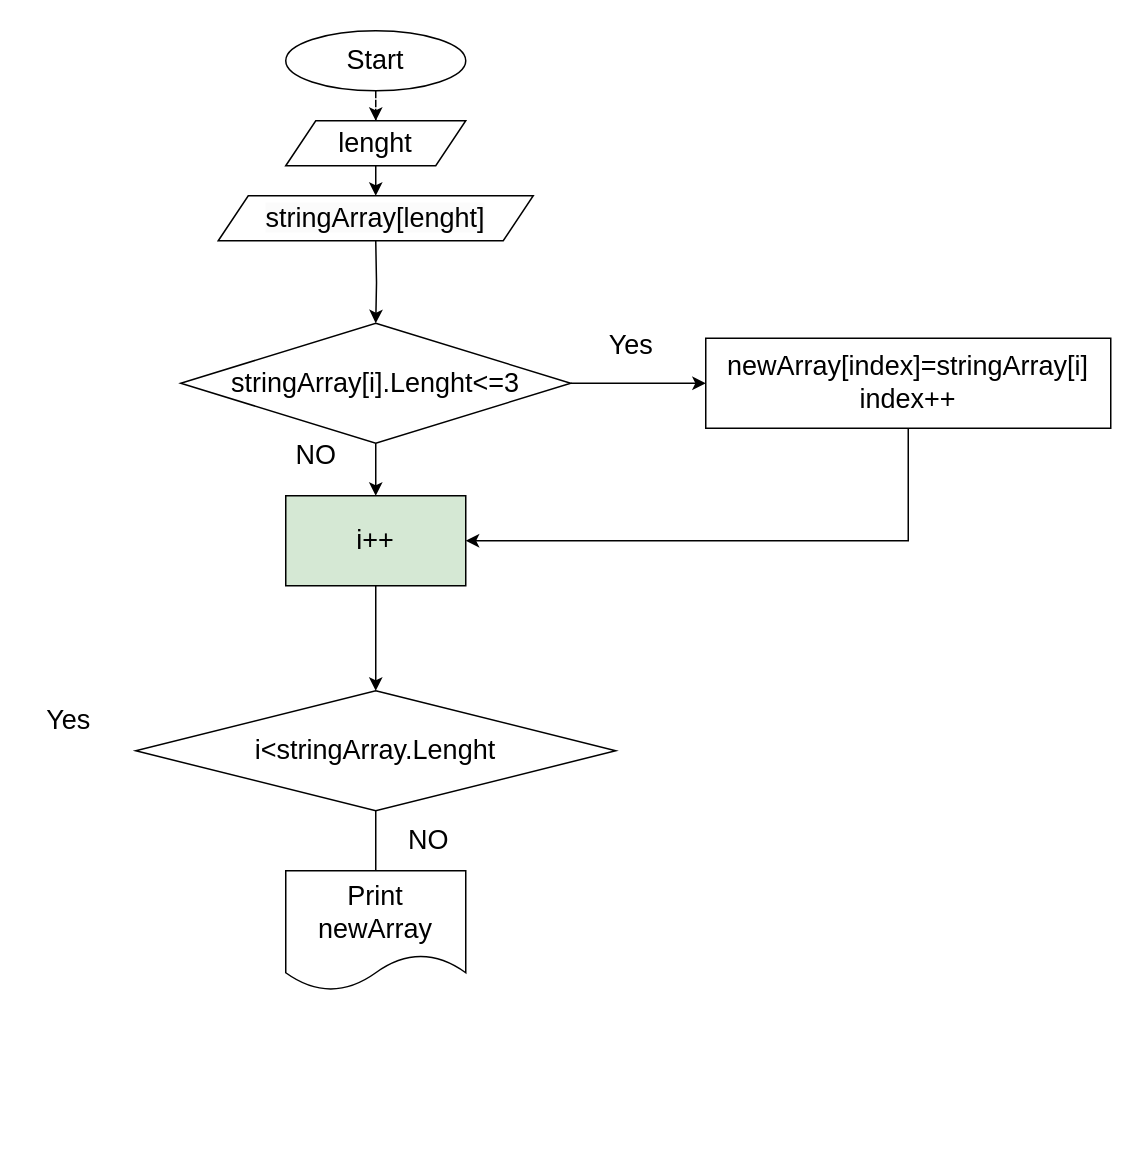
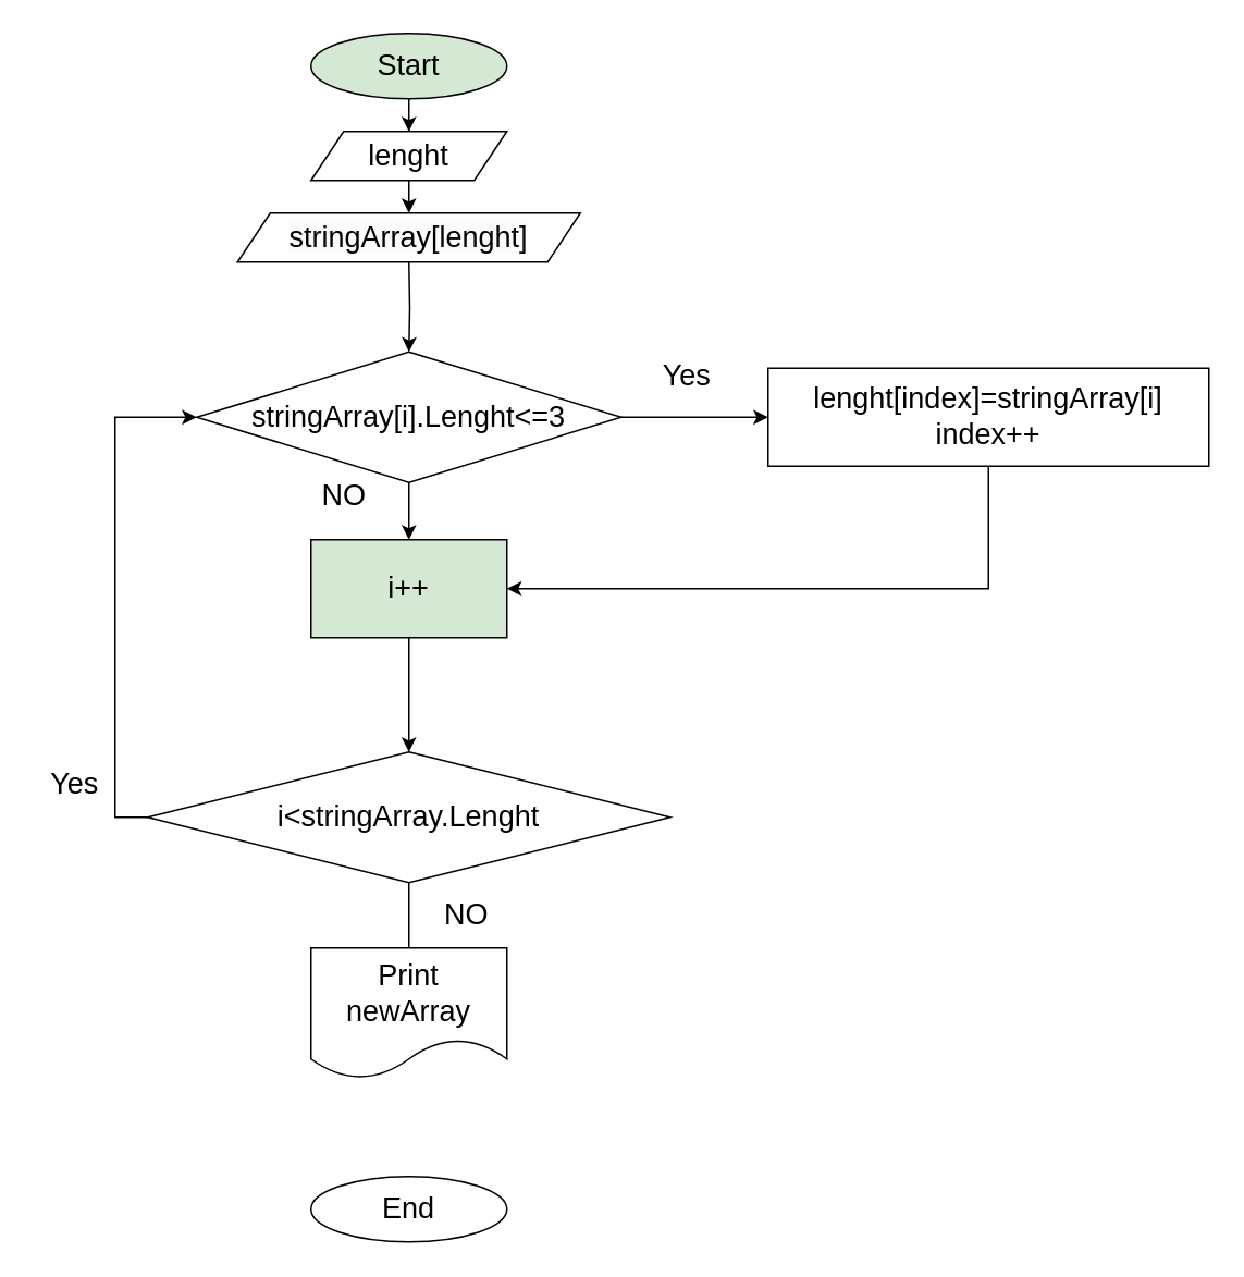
  <mxCell id="0" />
  <mxCell id="1" parent="0" />
- <mxCell id="2" value="" style="edgeStyle=orthogonalEdgeStyle;rounded=0;orthogonalLoop=1;jettySize=auto;html=1;dashed=1;" parent="1" source="3" target="5" edge="1"><mxGeometry relative="1" as="geometry" /></mxCell>
- <mxCell id="3" value="Start" style="ellipse;whiteSpace=wrap;html=1;fontSize=18;" parent="1" vertex="1"><mxGeometry x="190" y="20" width="120" height="40" as="geometry" /></mxCell>
+ <mxCell id="2" value="" style="edgeStyle=orthogonalEdgeStyle;rounded=0;orthogonalLoop=1;jettySize=auto;html=1;" parent="1" source="3" target="5" edge="1"><mxGeometry relative="1" as="geometry" /></mxCell>
+ <mxCell id="3" value="Start" style="ellipse;whiteSpace=wrap;html=1;fontSize=18;fillColor=#d5e8d4;" parent="1" vertex="1"><mxGeometry x="190" y="20" width="120" height="40" as="geometry" /></mxCell>
  <mxCell id="4" value="" style="edgeStyle=orthogonalEdgeStyle;rounded=0;orthogonalLoop=1;jettySize=auto;html=1;" parent="1" source="5" edge="1"><mxGeometry relative="1" as="geometry"><mxPoint x="250" y="130" as="targetPoint" /></mxGeometry></mxCell>
  <mxCell id="5" value="lenght" style="shape=parallelogram;perimeter=parallelogramPerimeter;whiteSpace=wrap;html=1;fixedSize=1;fontSize=18;" parent="1" vertex="1"><mxGeometry x="190" y="80" width="120" height="30" as="geometry" /></mxCell>
  <mxCell id="6" value="" style="edgeStyle=orthogonalEdgeStyle;rounded=0;orthogonalLoop=1;jettySize=auto;html=1;" parent="1" target="9" edge="1"><mxGeometry relative="1" as="geometry"><mxPoint x="250" y="160" as="sourcePoint" /></mxGeometry></mxCell>
  <mxCell id="7" value="" style="edgeStyle=orthogonalEdgeStyle;rounded=0;orthogonalLoop=1;jettySize=auto;html=1;" parent="1" source="9" target="11" edge="1"><mxGeometry relative="1" as="geometry" /></mxCell>
  <mxCell id="8" value="" style="edgeStyle=orthogonalEdgeStyle;rounded=0;orthogonalLoop=1;jettySize=auto;html=1;" parent="1" source="9" target="14" edge="1"><mxGeometry relative="1" as="geometry" /></mxCell>
  <mxCell id="9" value="stringArray[i].Lenght&amp;lt;=3" style="rhombus;whiteSpace=wrap;html=1;fontSize=18;" parent="1" vertex="1"><mxGeometry x="120" y="215" width="260" height="80" as="geometry" /></mxCell>
  <mxCell id="10" value="" style="edgeStyle=orthogonalEdgeStyle;rounded=0;orthogonalLoop=1;jettySize=auto;html=1;" parent="1" source="11" target="19" edge="1"><mxGeometry relative="1" as="geometry" /></mxCell>
  <mxCell id="11" value="i++" style="whiteSpace=wrap;html=1;fontSize=18;fillColor=#d5e8d4;" parent="1" vertex="1"><mxGeometry x="190" y="330" width="120" height="60" as="geometry" /></mxCell>
  <mxCell id="12" value="NO" style="text;html=1;align=center;verticalAlign=middle;resizable=0;points=[];autosize=1;strokeColor=none;fillColor=none;fontSize=18;" parent="1" vertex="1"><mxGeometry x="185" y="283" width="50" height="40" as="geometry" /></mxCell>
  <mxCell id="13" value="" style="edgeStyle=orthogonalEdgeStyle;rounded=0;orthogonalLoop=1;jettySize=auto;html=1;entryX=1;entryY=0.5;entryDx=0;entryDy=0;exitX=0.5;exitY=1;exitDx=0;exitDy=0;" parent="1" source="14" target="11" edge="1"><mxGeometry relative="1" as="geometry"><mxPoint x="605" y="365" as="targetPoint" /></mxGeometry></mxCell>
- <mxCell id="14" value="newArray[index]=stringArray[i]&lt;div&gt;index++&lt;/div&gt;" style="whiteSpace=wrap;html=1;fontSize=18;" parent="1" vertex="1"><mxGeometry x="470" y="225" width="270" height="60" as="geometry" /></mxCell>
+ <mxCell id="14" value="lenght[index]=stringArray[i]&lt;div&gt;index++&lt;/div&gt;" style="whiteSpace=wrap;html=1;fontSize=18;" parent="1" vertex="1"><mxGeometry x="470" y="225" width="270" height="60" as="geometry" /></mxCell>
  <mxCell id="15" value="Yes" style="text;html=1;align=center;verticalAlign=middle;resizable=0;points=[];autosize=1;strokeColor=none;fillColor=none;fontSize=18;" parent="1" vertex="1"><mxGeometry x="395" y="210" width="50" height="40" as="geometry" /></mxCell>
  <mxCell id="16" value="Print newArray" style="shape=document;whiteSpace=wrap;html=1;boundedLbl=1;fontSize=18;" parent="1" vertex="1"><mxGeometry x="190" y="580" width="120" height="80" as="geometry" /></mxCell>
+ <mxCell id="17" value="" style="edgeStyle=orthogonalEdgeStyle;rounded=0;orthogonalLoop=1;jettySize=auto;html=1;entryX=0;entryY=0.5;entryDx=0;entryDy=0;exitX=0;exitY=0.5;exitDx=0;exitDy=0;" parent="1" source="19" target="9" edge="1"><mxGeometry relative="1" as="geometry"><mxPoint x="-90" y="500" as="targetPoint" /></mxGeometry></mxCell>
  <mxCell id="18" value="" style="edgeStyle=orthogonalEdgeStyle;rounded=0;orthogonalLoop=1;jettySize=auto;html=1;endArrow=none;" parent="1" source="19" target="16" edge="1"><mxGeometry relative="1" as="geometry" /></mxCell>
  <mxCell id="19" value="i&amp;lt;stringArray.Lenght" style="rhombus;whiteSpace=wrap;html=1;fontSize=18;" parent="1" vertex="1"><mxGeometry x="90" y="460" width="320" height="80" as="geometry" /></mxCell>
  <mxCell id="20" value="Yes" style="text;html=1;align=center;verticalAlign=middle;resizable=0;points=[];autosize=1;strokeColor=none;fillColor=none;fontSize=18;" parent="1" vertex="1"><mxGeometry x="20" y="460" width="50" height="40" as="geometry" /></mxCell>
  <mxCell id="21" value="NO" style="text;html=1;align=center;verticalAlign=middle;resizable=0;points=[];autosize=1;strokeColor=none;fillColor=none;fontSize=18;" parent="1" vertex="1"><mxGeometry x="260" y="540" width="50" height="40" as="geometry" /></mxCell>
+ <mxCell id="22" value="End" style="ellipse;whiteSpace=wrap;html=1;fontSize=18;" parent="1" vertex="1"><mxGeometry x="190" y="720" width="120" height="40" as="geometry" /></mxCell>
  <mxCell id="23" value="&lt;span style=&quot;color: rgb(0, 0, 0); font-family: Helvetica; font-size: 18px; font-style: normal; font-variant-ligatures: normal; font-variant-caps: normal; font-weight: 400; letter-spacing: normal; orphans: 2; text-align: center; text-indent: 0px; text-transform: none; widows: 2; word-spacing: 0px; -webkit-text-stroke-width: 0px; white-space: normal; background-color: rgb(251, 251, 251); text-decoration-thickness: initial; text-decoration-style: initial; text-decoration-color: initial; display: inline !important; float: none;&quot;&gt;stringArray[lenght]&lt;/span&gt;" style="shape=parallelogram;perimeter=parallelogramPerimeter;whiteSpace=wrap;html=1;fixedSize=1;fontSize=18;" vertex="1" parent="1"><mxGeometry x="145" y="130" width="210" height="30" as="geometry" /></mxCell>
